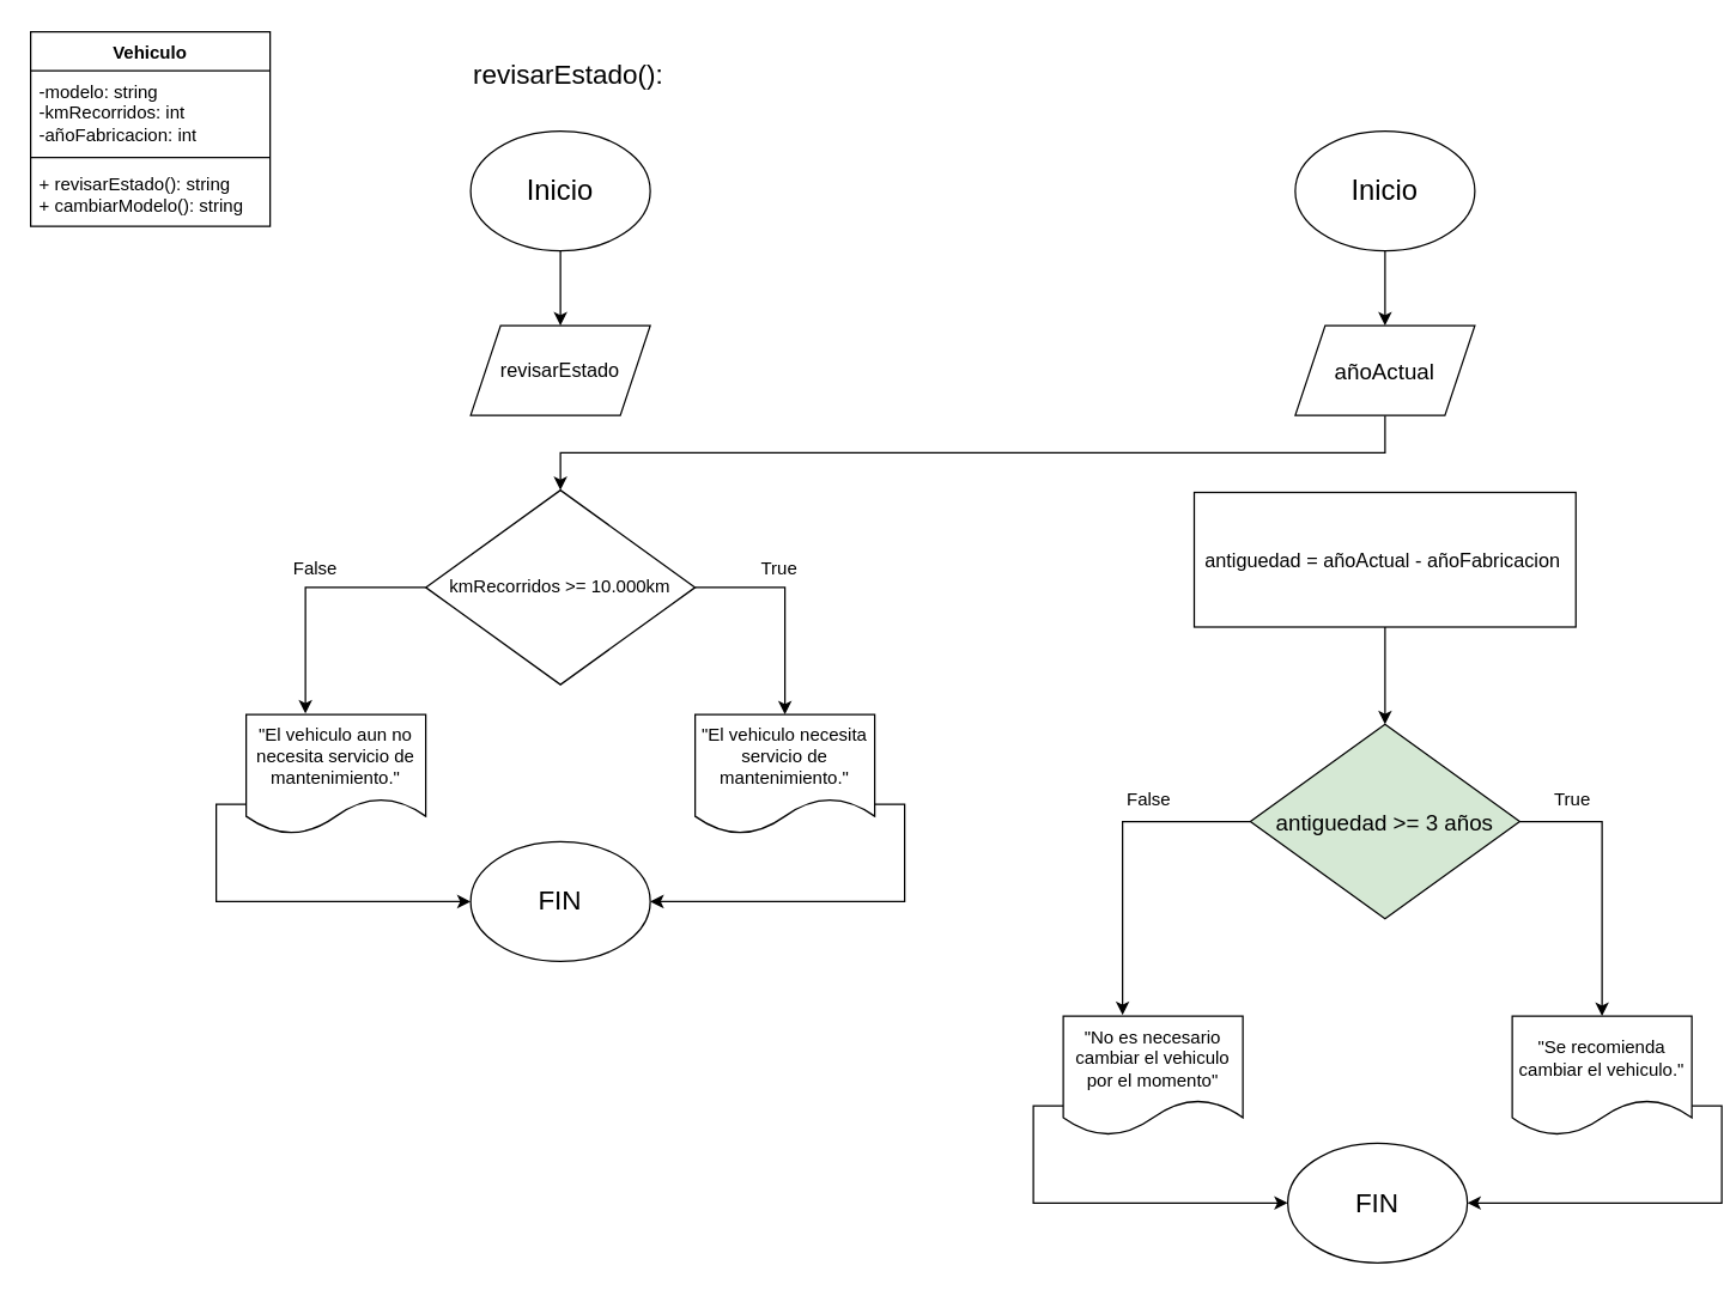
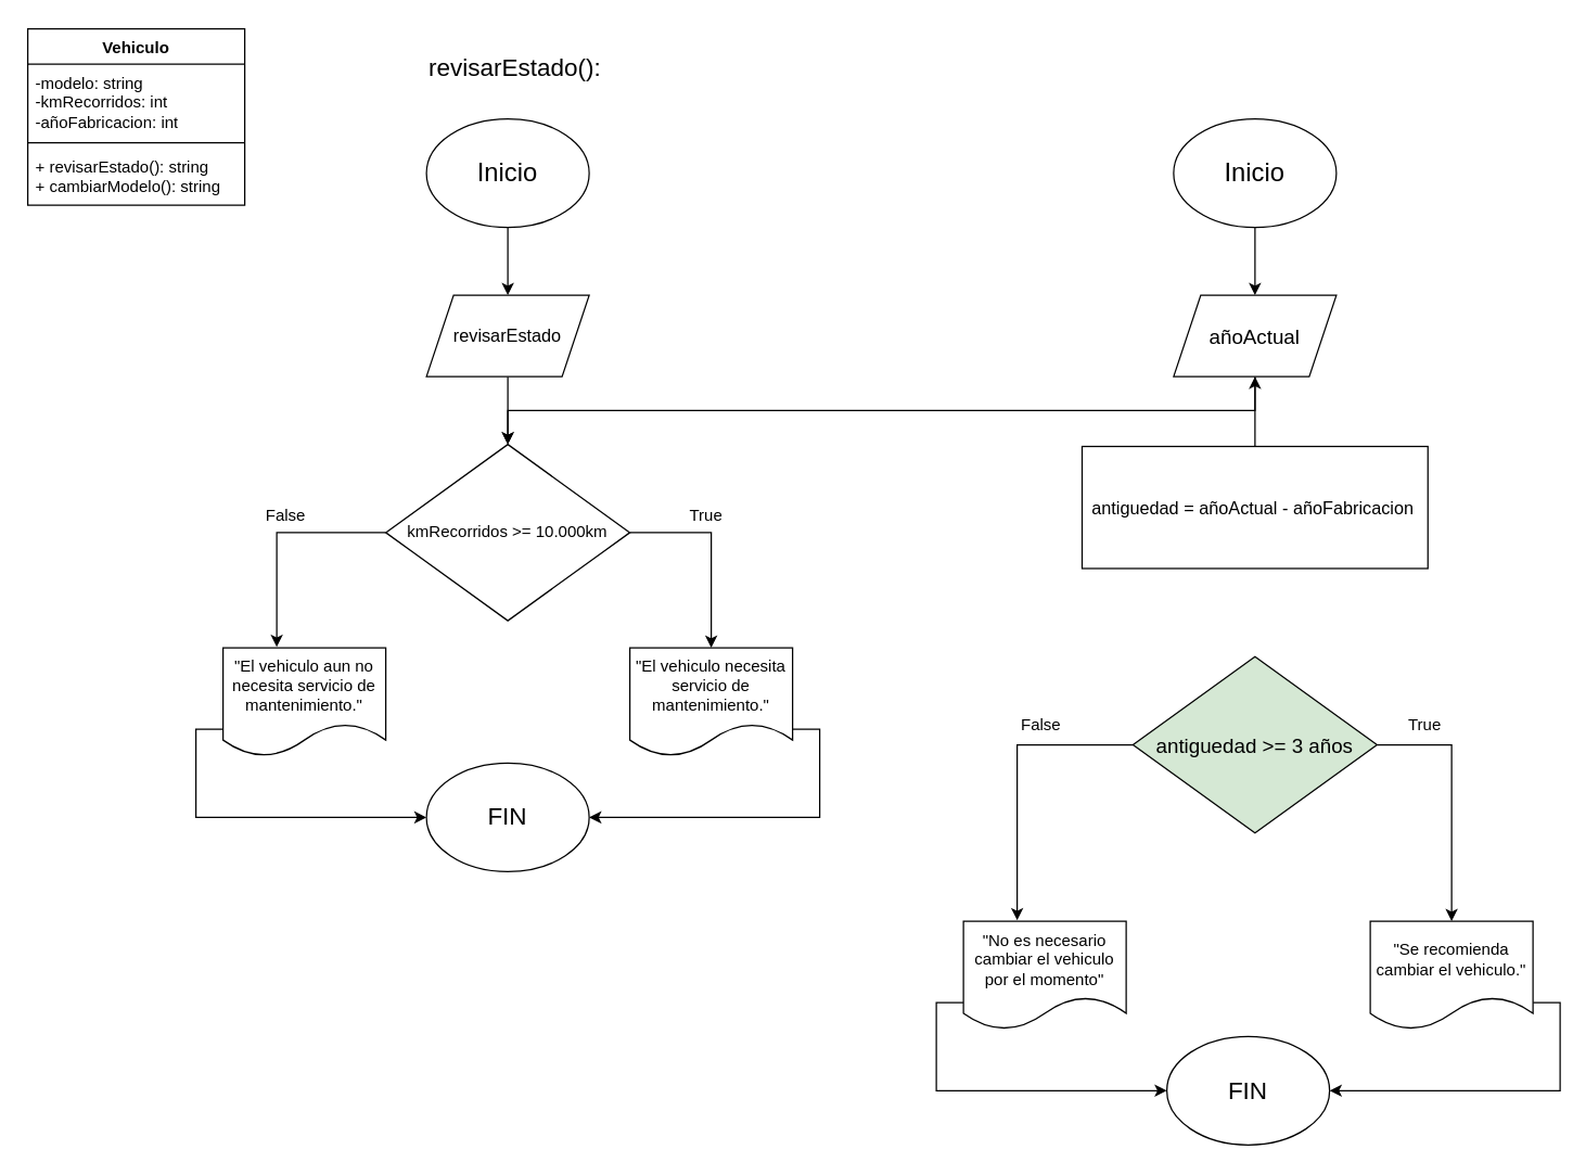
  <mxCell id="0" />
  <mxCell id="1" parent="0" />
  <mxCell id="2" value="Vehiculo" style="swimlane;fontStyle=1;align=center;verticalAlign=top;childLayout=stackLayout;horizontal=1;startSize=26;horizontalStack=0;resizeParent=1;resizeParentMax=0;resizeLast=0;collapsible=1;marginBottom=0;whiteSpace=wrap;html=1;" vertex="1" parent="1"><mxGeometry x="20" y="20.5" width="160" height="130" as="geometry"><mxRectangle x="70" y="110" width="90" height="30" as="alternateBounds" /></mxGeometry></mxCell>
  <mxCell id="3" value="-modelo: string&lt;div&gt;-kmRecorridos: int&lt;/div&gt;&lt;div&gt;-añoFabricacion: int&lt;/div&gt;&lt;div&gt;&lt;br&gt;&lt;div&gt;&lt;br&gt;&lt;/div&gt;&lt;/div&gt;" style="text;strokeColor=none;fillColor=none;align=left;verticalAlign=top;spacingLeft=4;spacingRight=4;overflow=hidden;rotatable=0;points=[[0,0.5],[1,0.5]];portConstraint=eastwest;whiteSpace=wrap;html=1;" vertex="1" parent="2"><mxGeometry y="26" width="160" height="54" as="geometry" /></mxCell>
  <mxCell id="4" value="" style="line;strokeWidth=1;fillColor=none;align=left;verticalAlign=middle;spacingTop=-1;spacingLeft=3;spacingRight=3;rotatable=0;labelPosition=right;points=[];portConstraint=eastwest;strokeColor=inherit;" vertex="1" parent="2"><mxGeometry y="80" width="160" height="8" as="geometry" /></mxCell>
  <mxCell id="5" value="+ revisarEstado(): string&lt;div&gt;+ cambiarModelo(): string&lt;br&gt;&lt;div&gt;&lt;br&gt;&lt;/div&gt;&lt;/div&gt;" style="text;strokeColor=none;fillColor=none;align=left;verticalAlign=top;spacingLeft=4;spacingRight=4;overflow=hidden;rotatable=0;points=[[0,0.5],[1,0.5]];portConstraint=eastwest;whiteSpace=wrap;html=1;" vertex="1" parent="2"><mxGeometry y="88" width="160" height="42" as="geometry" /></mxCell>
  <mxCell id="6" style="edgeStyle=orthogonalEdgeStyle;rounded=0;orthogonalLoop=1;jettySize=auto;html=1;exitX=0.5;exitY=1;exitDx=0;exitDy=0;entryX=0.5;entryY=0;entryDx=0;entryDy=0;" edge="1" parent="1" source="7" target="11"><mxGeometry relative="1" as="geometry" /></mxCell>
  <mxCell id="7" value="&lt;font style=&quot;font-size: 19px;&quot;&gt;Inicio&lt;/font&gt;" style="ellipse;whiteSpace=wrap;html=1;" vertex="1" parent="1"><mxGeometry x="314" y="87" width="120" height="80" as="geometry" /></mxCell>
  <mxCell id="8" style="edgeStyle=orthogonalEdgeStyle;rounded=0;orthogonalLoop=1;jettySize=auto;html=1;exitX=1;exitY=0.5;exitDx=0;exitDy=0;" edge="1" parent="1" source="9" target="15"><mxGeometry relative="1" as="geometry" /></mxCell>
  <mxCell id="9" value="kmRecorridos &amp;gt;= 10.000km" style="rhombus;whiteSpace=wrap;html=1;" vertex="1" parent="1"><mxGeometry x="284" y="327" width="180" height="130" as="geometry" /></mxCell>
+ <mxCell id="10" style="edgeStyle=orthogonalEdgeStyle;rounded=0;orthogonalLoop=1;jettySize=auto;html=1;entryX=0.5;entryY=0;entryDx=0;entryDy=0;" edge="1" parent="1" source="11" target="9"><mxGeometry relative="1" as="geometry" /></mxCell>
  <mxCell id="11" value="&lt;font style=&quot;font-size: 13px;&quot;&gt;revisarEstado&lt;/font&gt;" style="shape=parallelogram;perimeter=parallelogramPerimeter;whiteSpace=wrap;html=1;fixedSize=1;" vertex="1" parent="1"><mxGeometry x="314" y="217" width="120" height="60" as="geometry" /></mxCell>
  <mxCell id="12" style="edgeStyle=orthogonalEdgeStyle;rounded=0;orthogonalLoop=1;jettySize=auto;html=1;exitX=0;exitY=0.75;exitDx=0;exitDy=0;entryX=0;entryY=0.5;entryDx=0;entryDy=0;" edge="1" parent="1" source="13" target="19"><mxGeometry relative="1" as="geometry" /></mxCell>
  <mxCell id="13" value="&quot;El vehiculo aun no necesita servicio de mantenimiento.&quot;" style="shape=document;whiteSpace=wrap;html=1;boundedLbl=1;" vertex="1" parent="1"><mxGeometry x="164" y="477" width="120" height="80" as="geometry" /></mxCell>
  <mxCell id="14" style="edgeStyle=orthogonalEdgeStyle;rounded=0;orthogonalLoop=1;jettySize=auto;html=1;exitX=1;exitY=0.75;exitDx=0;exitDy=0;entryX=1;entryY=0.5;entryDx=0;entryDy=0;" edge="1" parent="1" source="15" target="19"><mxGeometry relative="1" as="geometry" /></mxCell>
  <mxCell id="15" value="&quot;El vehiculo necesita servicio de mantenimiento.&quot;" style="shape=document;whiteSpace=wrap;html=1;boundedLbl=1;" vertex="1" parent="1"><mxGeometry x="464" y="477" width="120" height="80" as="geometry" /></mxCell>
  <mxCell id="16" style="edgeStyle=orthogonalEdgeStyle;rounded=0;orthogonalLoop=1;jettySize=auto;html=1;exitX=0;exitY=0.5;exitDx=0;exitDy=0;entryX=0.33;entryY=-0.008;entryDx=0;entryDy=0;entryPerimeter=0;" edge="1" parent="1" source="9" target="13"><mxGeometry relative="1" as="geometry" /></mxCell>
  <mxCell id="17" value="True" style="text;html=1;align=center;verticalAlign=middle;resizable=0;points=[];autosize=1;strokeColor=none;fillColor=none;" vertex="1" parent="1"><mxGeometry x="495" y="365" width="50" height="30" as="geometry" /></mxCell>
  <mxCell id="18" value="False" style="text;html=1;align=center;verticalAlign=middle;resizable=0;points=[];autosize=1;strokeColor=none;fillColor=none;" vertex="1" parent="1"><mxGeometry x="185" y="365" width="50" height="30" as="geometry" /></mxCell>
  <mxCell id="19" value="&lt;font style=&quot;font-size: 18px;&quot;&gt;FIN&lt;/font&gt;" style="ellipse;whiteSpace=wrap;html=1;" vertex="1" parent="1"><mxGeometry x="314" y="562" width="120" height="80" as="geometry" /></mxCell>
  <mxCell id="20" value="&lt;font style=&quot;font-size: 18px;&quot;&gt;revisarEstado():&lt;/font&gt;" style="text;html=1;align=center;verticalAlign=middle;resizable=0;points=[];autosize=1;strokeColor=none;fillColor=none;strokeWidth=4;" vertex="1" parent="1"><mxGeometry x="304" y="30" width="150" height="40" as="geometry" /></mxCell>
  <mxCell id="21" style="edgeStyle=orthogonalEdgeStyle;rounded=0;orthogonalLoop=1;jettySize=auto;html=1;exitX=0.5;exitY=1;exitDx=0;exitDy=0;entryX=0.5;entryY=0;entryDx=0;entryDy=0;" edge="1" parent="1" source="22" target="26"><mxGeometry relative="1" as="geometry" /></mxCell>
  <mxCell id="22" value="&lt;font style=&quot;font-size: 19px;&quot;&gt;Inicio&lt;/font&gt;" style="ellipse;whiteSpace=wrap;html=1;" vertex="1" parent="1"><mxGeometry x="865" y="87" width="120" height="80" as="geometry" /></mxCell>
  <mxCell id="23" style="edgeStyle=orthogonalEdgeStyle;rounded=0;orthogonalLoop=1;jettySize=auto;html=1;exitX=1;exitY=0.5;exitDx=0;exitDy=0;" edge="1" parent="1" source="24" target="30"><mxGeometry relative="1" as="geometry" /></mxCell>
  <mxCell id="24" value="&lt;font style=&quot;font-size: 15px;&quot;&gt;antiguedad &amp;gt;= 3&amp;nbsp;años&lt;/font&gt;" style="rhombus;whiteSpace=wrap;html=1;fillColor=#d5e8d4;" vertex="1" parent="1"><mxGeometry x="835" y="483.5" width="180" height="130" as="geometry" /></mxCell>
  <mxCell id="25" style="edgeStyle=orthogonalEdgeStyle;rounded=0;orthogonalLoop=1;jettySize=auto;html=1;exitX=0.5;exitY=1;exitDx=0;exitDy=0;" edge="1" parent="1" source="26" target="9"><mxGeometry relative="1" as="geometry" /></mxCell>
  <mxCell id="26" value="&lt;font style=&quot;font-size: 15px;&quot;&gt;añoActual&lt;/font&gt;" style="shape=parallelogram;perimeter=parallelogramPerimeter;whiteSpace=wrap;html=1;fixedSize=1;" vertex="1" parent="1"><mxGeometry x="865" y="217" width="120" height="60" as="geometry" /></mxCell>
  <mxCell id="27" style="edgeStyle=orthogonalEdgeStyle;rounded=0;orthogonalLoop=1;jettySize=auto;html=1;exitX=0;exitY=0.75;exitDx=0;exitDy=0;entryX=0;entryY=0.5;entryDx=0;entryDy=0;" edge="1" parent="1" source="28" target="34"><mxGeometry relative="1" as="geometry" /></mxCell>
  <mxCell id="28" value="&quot;No es necesario cambiar el vehiculo por el momento&quot;" style="shape=document;whiteSpace=wrap;html=1;boundedLbl=1;" vertex="1" parent="1"><mxGeometry x="710" y="678.5" width="120" height="80" as="geometry" /></mxCell>
  <mxCell id="29" style="edgeStyle=orthogonalEdgeStyle;rounded=0;orthogonalLoop=1;jettySize=auto;html=1;exitX=1;exitY=0.75;exitDx=0;exitDy=0;entryX=1;entryY=0.5;entryDx=0;entryDy=0;" edge="1" parent="1" source="30" target="34"><mxGeometry relative="1" as="geometry" /></mxCell>
  <mxCell id="30" value="&quot;Se recomienda cambiar el vehiculo.&quot;" style="shape=document;whiteSpace=wrap;html=1;boundedLbl=1;" vertex="1" parent="1"><mxGeometry x="1010" y="678.5" width="120" height="80" as="geometry" /></mxCell>
  <mxCell id="31" style="edgeStyle=orthogonalEdgeStyle;rounded=0;orthogonalLoop=1;jettySize=auto;html=1;exitX=0;exitY=0.5;exitDx=0;exitDy=0;entryX=0.33;entryY=-0.008;entryDx=0;entryDy=0;entryPerimeter=0;" edge="1" parent="1" source="24" target="28"><mxGeometry relative="1" as="geometry" /></mxCell>
  <mxCell id="32" value="True" style="text;html=1;align=center;verticalAlign=middle;resizable=0;points=[];autosize=1;strokeColor=none;fillColor=none;" vertex="1" parent="1"><mxGeometry x="1025" y="518.5" width="50" height="30" as="geometry" /></mxCell>
  <mxCell id="33" value="False" style="text;html=1;align=center;verticalAlign=middle;resizable=0;points=[];autosize=1;strokeColor=none;fillColor=none;" vertex="1" parent="1"><mxGeometry x="742" y="518.5" width="50" height="30" as="geometry" /></mxCell>
  <mxCell id="34" value="&lt;font style=&quot;font-size: 18px;&quot;&gt;FIN&lt;/font&gt;" style="ellipse;whiteSpace=wrap;html=1;" vertex="1" parent="1"><mxGeometry x="860" y="763.5" width="120" height="80" as="geometry" /></mxCell>
- <mxCell id="35" style="edgeStyle=orthogonalEdgeStyle;rounded=0;orthogonalLoop=1;jettySize=auto;html=1;entryX=0.5;entryY=0;entryDx=0;entryDy=0;" edge="1" parent="1" source="36" target="24"><mxGeometry relative="1" as="geometry" /></mxCell>
+ <mxCell id="35" style="edgeStyle=orthogonalEdgeStyle;rounded=0;orthogonalLoop=1;jettySize=auto;html=1;" edge="1" parent="1" source="36" target="26"><mxGeometry relative="1" as="geometry" /></mxCell>
  <mxCell id="36" value="&lt;font style=&quot;font-size: 13px;&quot;&gt;antiguedad =&amp;nbsp;añoActual -&amp;nbsp;añoFabricacion&amp;nbsp;&lt;/font&gt;" style="rounded=0;whiteSpace=wrap;html=1;" vertex="1" parent="1"><mxGeometry x="797.5" y="328.5" width="255" height="90" as="geometry" /></mxCell>
